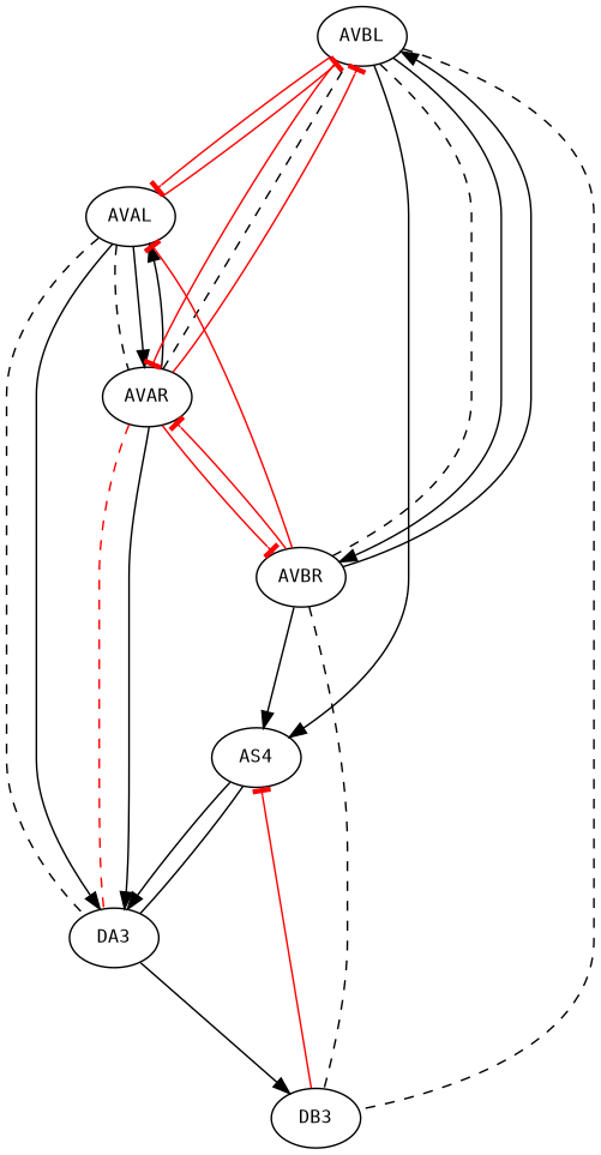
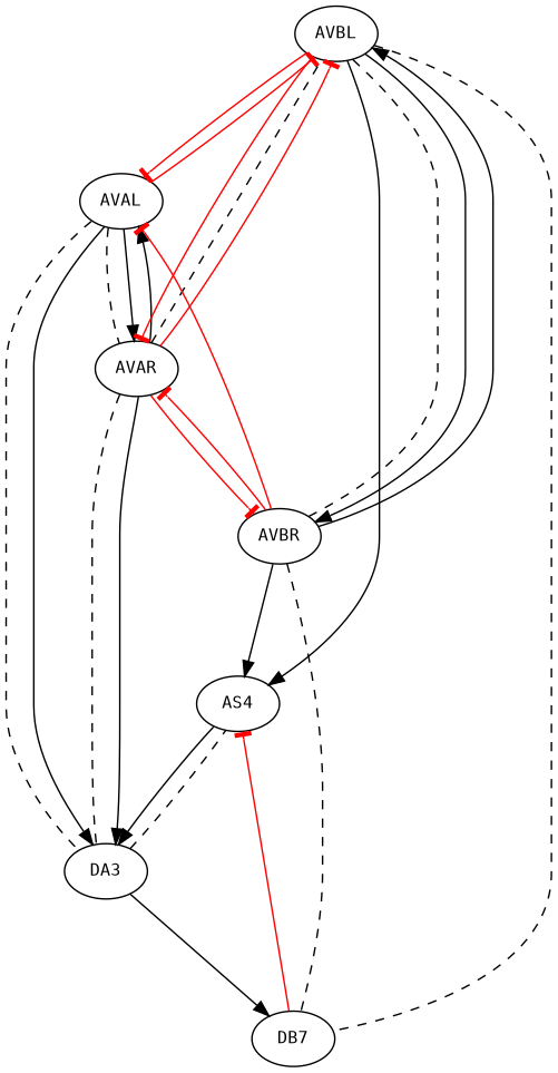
  digraph {
    fontsize=12
    splines=true
    fontname="DejaVu Sans Mono"
    node [fontsize=11 fontname="DejaVu Sans Mono"]
    edge [color=black minlen=2 fontname="DejaVu Sans Mono"]
    AS4
    DA3
    AVAL
    AVAR
    AVBL
    AVBR
-   DB3
+   DB3 [label=DB7]
    AS4 -> DA3
-   DA3 -> AS4 [arrowhead=none style=solid color=""]
+   DA3 -> AS4 [arrowhead=none style=dashed color=""]
    DA3 -> DB3
    AVAL -> DA3 [arrowhead=none style=dashed color=""]
    AVAL -> DA3
    AVAL -> AVAR [arrowhead=none style=dashed color=""]
    AVAL -> AVAR
    AVAL -> AVBL [arrowhead=tee color=red]
-   AVAR -> DA3 [arrowhead=none style=dashed color=red]
+   AVAR -> DA3 [arrowhead=none style=dashed color=""]
    AVAR -> DA3
    AVAR -> AVAL
    AVAR -> AVBL [arrowhead=none style=dashed color=""]
    AVAR -> AVBL [arrowhead=tee color=red]
    AVAR -> AVBR [arrowhead=tee color=red]
    AVBL -> AS4
    AVBL -> AVAL [arrowhead=tee color=red]
    AVBL -> AVAR [arrowhead=tee color=red]
    AVBL -> AVBR [arrowhead=none style=dashed color=""]
    AVBL -> AVBR
    AVBL -> DB3 [arrowhead=none style=dashed color=""]
    AVBR -> AS4
    AVBR -> AVAL [arrowhead=tee color=red]
    AVBR -> AVAR [arrowhead=tee color=red]
    AVBR -> AVBL
    AVBR -> DB3 [arrowhead=none style=dashed color=""]
    DB3 -> AS4 [arrowhead=tee color=red]
  }
